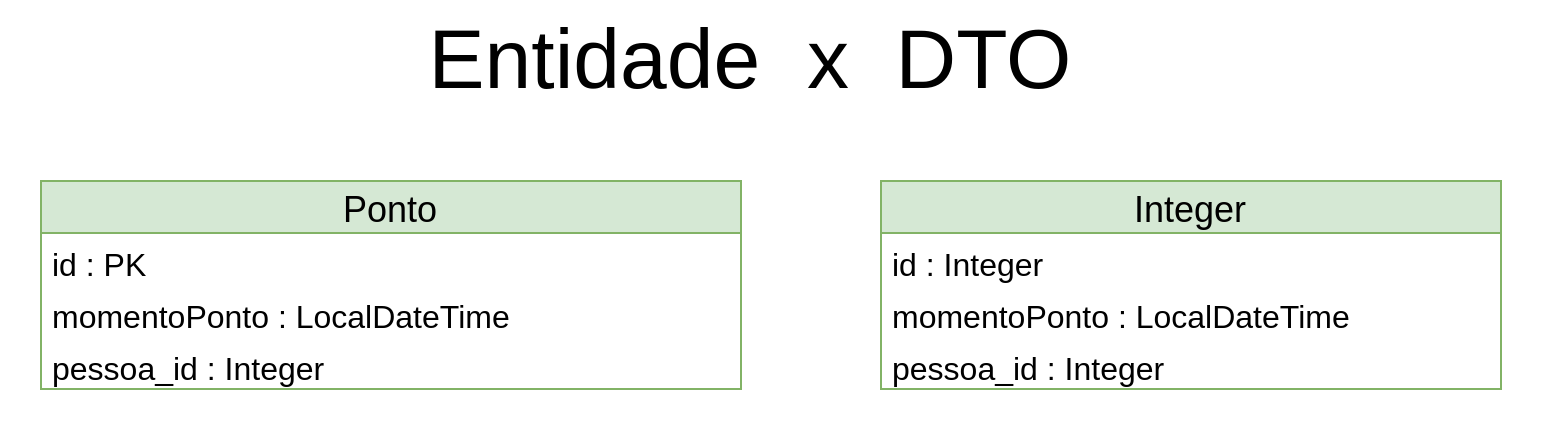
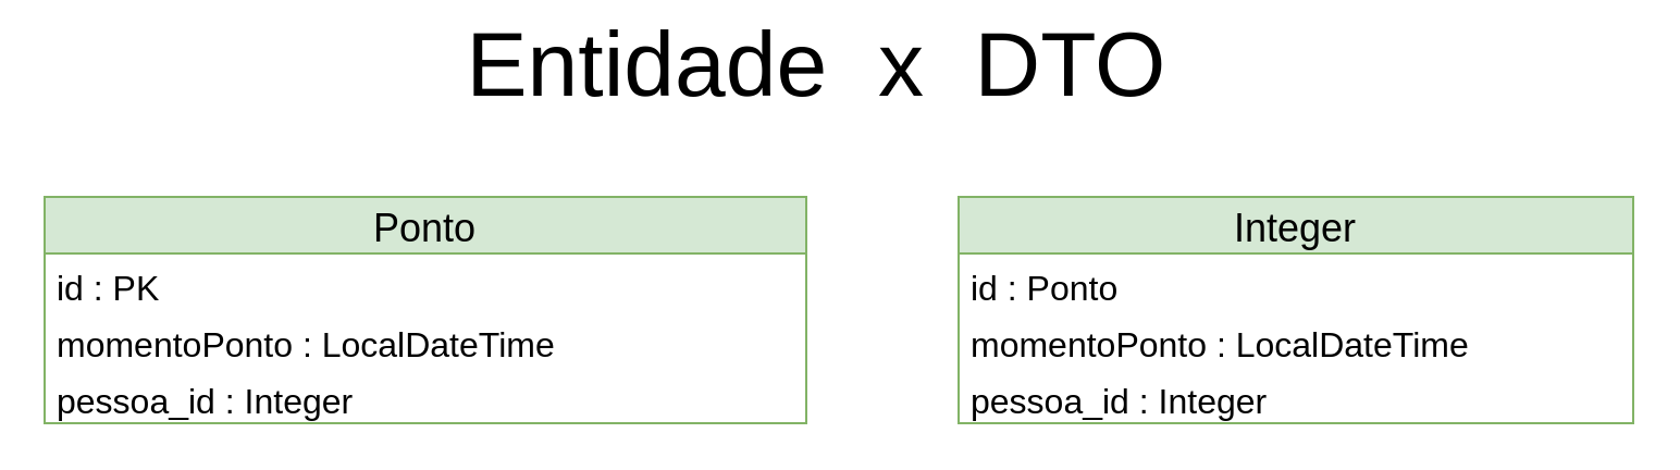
  <mxCell id="0" />
  <mxCell id="1" parent="0" />
  <mxCell id="2" value="Ponto" style="swimlane;fontStyle=0;childLayout=stackLayout;horizontal=1;startSize=26;fillColor=#d5e8d4;horizontalStack=0;resizeParent=1;resizeParentMax=0;resizeLast=0;collapsible=1;marginBottom=0;strokeColor=#82b366;fontSize=18;" vertex="1" parent="1"><mxGeometry x="20" y="90" width="350" height="104" as="geometry" /></mxCell>
  <mxCell id="3" value="id : PK" style="text;strokeColor=none;fillColor=none;align=left;verticalAlign=top;spacingLeft=4;spacingRight=4;overflow=hidden;rotatable=0;points=[[0,0.5],[1,0.5]];portConstraint=eastwest;fontSize=16;" vertex="1" parent="2"><mxGeometry y="26" width="350" height="26" as="geometry" /></mxCell>
  <mxCell id="4" value="momentoPonto : LocalDateTime" style="text;strokeColor=none;fillColor=none;align=left;verticalAlign=top;spacingLeft=4;spacingRight=4;overflow=hidden;rotatable=0;points=[[0,0.5],[1,0.5]];portConstraint=eastwest;fontSize=16;" vertex="1" parent="2"><mxGeometry y="52" width="350" height="26" as="geometry" /></mxCell>
  <mxCell id="5" value="pessoa_id : Integer" style="text;strokeColor=none;fillColor=none;align=left;verticalAlign=top;spacingLeft=4;spacingRight=4;overflow=hidden;rotatable=0;points=[[0,0.5],[1,0.5]];portConstraint=eastwest;fontSize=16;" vertex="1" parent="2"><mxGeometry y="78" width="350" height="26" as="geometry" /></mxCell>
  <mxCell id="6" value="Integer" style="swimlane;fontStyle=0;childLayout=stackLayout;horizontal=1;startSize=26;fillColor=#d5e8d4;horizontalStack=0;resizeParent=1;resizeParentMax=0;resizeLast=0;collapsible=1;marginBottom=0;strokeColor=#82b366;fontSize=18;" vertex="1" parent="1"><mxGeometry x="440" y="90" width="310" height="104" as="geometry" /></mxCell>
- <mxCell id="7" value="id : Integer" style="text;strokeColor=none;fillColor=none;align=left;verticalAlign=top;spacingLeft=4;spacingRight=4;overflow=hidden;rotatable=0;points=[[0,0.5],[1,0.5]];portConstraint=eastwest;fontSize=16;" vertex="1" parent="6"><mxGeometry y="26" width="310" height="26" as="geometry" /></mxCell>
+ <mxCell id="7" value="id : Ponto" style="text;strokeColor=none;fillColor=none;align=left;verticalAlign=top;spacingLeft=4;spacingRight=4;overflow=hidden;rotatable=0;points=[[0,0.5],[1,0.5]];portConstraint=eastwest;fontSize=16;" vertex="1" parent="6"><mxGeometry y="26" width="310" height="26" as="geometry" /></mxCell>
  <mxCell id="8" value="momentoPonto : LocalDateTime" style="text;strokeColor=none;fillColor=none;align=left;verticalAlign=top;spacingLeft=4;spacingRight=4;overflow=hidden;rotatable=0;points=[[0,0.5],[1,0.5]];portConstraint=eastwest;fontSize=16;" vertex="1" parent="6"><mxGeometry y="52" width="310" height="26" as="geometry" /></mxCell>
  <mxCell id="9" value="pessoa_id : Integer" style="text;strokeColor=none;fillColor=none;align=left;verticalAlign=top;spacingLeft=4;spacingRight=4;overflow=hidden;rotatable=0;points=[[0,0.5],[1,0.5]];portConstraint=eastwest;fontSize=16;" vertex="1" parent="6"><mxGeometry y="78" width="310" height="26" as="geometry" /></mxCell>
  <mxCell id="10" value="Entidade&amp;nbsp; x&amp;nbsp; DTO" style="text;html=1;strokeColor=none;fillColor=none;align=center;verticalAlign=middle;whiteSpace=wrap;rounded=0;fontSize=42;" vertex="1" parent="1"><mxGeometry x="190" y="20" width="370" height="20" as="geometry" /></mxCell>
